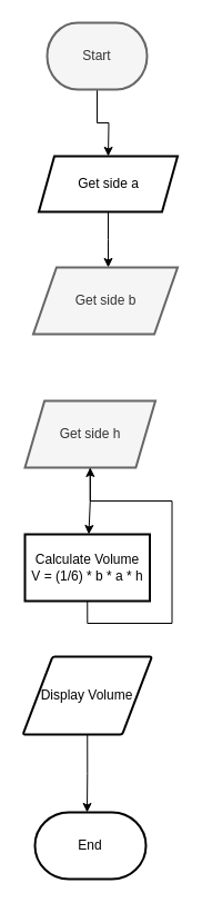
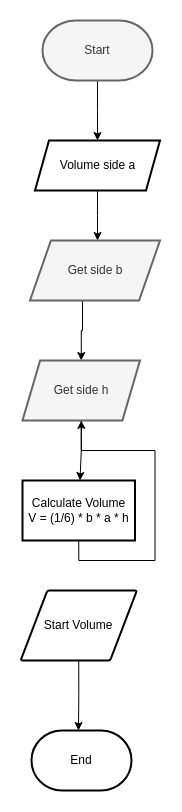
  <mxCell id="0" />
  <mxCell id="1" parent="0" />
  <mxCell id="2" style="edgeStyle=orthogonalEdgeStyle;rounded=0;orthogonalLoop=1;jettySize=auto;html=1;" edge="1" parent="1" source="3"><mxGeometry relative="1" as="geometry"><mxPoint x="97" y="140" as="targetPoint" /></mxGeometry></mxCell>
- <mxCell id="3" value="Start" style="strokeWidth=2;html=1;shape=mxgraph.flowchart.terminator;whiteSpace=wrap;fillColor=#f5f5f5;fontColor=#333333;strokeColor=#666666;" vertex="1" parent="1"><mxGeometry x="42" y="20" width="90" height="60" as="geometry" /></mxCell>
+ <mxCell id="3" value="Start" style="strokeWidth=2;html=1;shape=mxgraph.flowchart.terminator;whiteSpace=wrap;fillColor=#f5f5f5;fontColor=#333333;strokeColor=#666666;" vertex="1" parent="1"><mxGeometry x="42" y="20" width="110" height="60" as="geometry" /></mxCell>
  <mxCell id="4" style="edgeStyle=orthogonalEdgeStyle;rounded=0;orthogonalLoop=1;jettySize=auto;html=1;exitX=0.5;exitY=1;exitDx=0;exitDy=0;" edge="1" parent="1" source="5"><mxGeometry relative="1" as="geometry"><mxPoint x="97" y="240" as="targetPoint" /></mxGeometry></mxCell>
- <mxCell id="5" value="Get side a" style="shape=parallelogram;html=1;strokeWidth=2;perimeter=parallelogramPerimeter;whiteSpace=wrap;rounded=1;arcSize=0;size=0.112;" vertex="1" parent="1"><mxGeometry x="34.5" y="140" width="125" height="50" as="geometry" /></mxCell>
+ <mxCell id="5" value="Volume side a" style="shape=parallelogram;html=1;strokeWidth=2;perimeter=parallelogramPerimeter;whiteSpace=wrap;rounded=1;arcSize=0;size=0.112;" vertex="1" parent="1"><mxGeometry x="34.5" y="140" width="125" height="50" as="geometry" /></mxCell>
+ <mxCell id="6" style="edgeStyle=orthogonalEdgeStyle;rounded=0;orthogonalLoop=1;jettySize=auto;html=1;exitX=0.5;exitY=1;exitDx=0;exitDy=0;entryX=0.5;entryY=0;entryDx=0;entryDy=0;" edge="1" parent="1" source="7" target="9"><mxGeometry relative="1" as="geometry"><Array as="points"><mxPoint x="82" y="300" /><mxPoint x="82" y="330" /><mxPoint x="81" y="330" /></Array></mxGeometry></mxCell>
  <mxCell id="7" value="Get side b" style="shape=parallelogram;html=1;strokeWidth=2;perimeter=parallelogramPerimeter;whiteSpace=wrap;rounded=1;arcSize=0;size=0.161;fillColor=#f5f5f5;fontColor=#333333;strokeColor=#666666;" vertex="1" parent="1"><mxGeometry x="29.5" y="240" width="130" height="60" as="geometry" /></mxCell>
  <mxCell id="8" style="edgeStyle=orthogonalEdgeStyle;rounded=0;orthogonalLoop=1;jettySize=auto;html=1;exitX=0.5;exitY=1;exitDx=0;exitDy=0;" edge="1" parent="1" source="9"><mxGeometry relative="1" as="geometry"><mxPoint x="79.5" y="480" as="targetPoint" /></mxGeometry></mxCell>
  <mxCell id="9" value="Get side h" style="shape=parallelogram;html=1;strokeWidth=2;perimeter=parallelogramPerimeter;whiteSpace=wrap;rounded=1;arcSize=0;size=0.15;fillColor=#f5f5f5;fontColor=#333333;strokeColor=#666666;" vertex="1" parent="1"><mxGeometry x="22" y="360" width="117.5" height="60" as="geometry" /></mxCell>
  <mxCell id="10" style="edgeStyle=orthogonalEdgeStyle;rounded=0;orthogonalLoop=1;jettySize=auto;html=1;exitX=0.5;exitY=1;exitDx=0;exitDy=0;" edge="1" parent="1" source="11" target="9"><mxGeometry relative="1" as="geometry"><mxPoint x="78" y="590" as="targetPoint" /></mxGeometry></mxCell>
  <mxCell id="11" value="Calculate Volume&lt;br&gt;V = (1/6) * b * a * h" style="shape=parallelogram;html=1;strokeWidth=2;perimeter=parallelogramPerimeter;whiteSpace=wrap;rounded=1;arcSize=0;size=0;" vertex="1" parent="1"><mxGeometry x="22" y="480" width="112.5" height="60" as="geometry" /></mxCell>
  <mxCell id="12" style="edgeStyle=orthogonalEdgeStyle;rounded=0;orthogonalLoop=1;jettySize=auto;html=1;exitX=0.5;exitY=1;exitDx=0;exitDy=0;" edge="1" parent="1" source="13"><mxGeometry relative="1" as="geometry"><mxPoint x="78" y="730" as="targetPoint" /></mxGeometry></mxCell>
- <mxCell id="13" value="Display Volume" style="shape=parallelogram;html=1;strokeWidth=2;perimeter=parallelogramPerimeter;whiteSpace=wrap;rounded=1;arcSize=4;size=0.23;" vertex="1" parent="1"><mxGeometry x="20.13" y="590" width="116.25" height="70" as="geometry" /></mxCell>
+ <mxCell id="13" value="Start Volume" style="shape=parallelogram;html=1;strokeWidth=2;perimeter=parallelogramPerimeter;whiteSpace=wrap;rounded=1;arcSize=4;size=0.23;" vertex="1" parent="1"><mxGeometry x="20.13" y="590" width="116.25" height="70" as="geometry" /></mxCell>
  <mxCell id="14" value="End" style="strokeWidth=2;html=1;shape=mxgraph.flowchart.terminator;whiteSpace=wrap;" vertex="1" parent="1"><mxGeometry x="31" y="730" width="100" height="60" as="geometry" /></mxCell>
